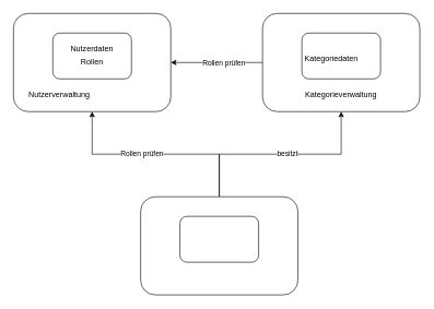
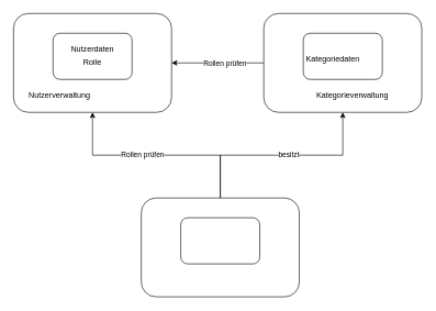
  <mxCell id="0" />
  <mxCell id="1" parent="0" />
  <mxCell id="2" value="" style="rounded=1;whiteSpace=wrap;html=1;" vertex="1" parent="1"><mxGeometry x="20" y="20" width="240" height="150" as="geometry" /></mxCell>
  <mxCell id="3" value="Nutzerverwaltung" style="text;html=1;strokeColor=none;fillColor=none;align=center;verticalAlign=middle;whiteSpace=wrap;rounded=0;" vertex="1" parent="1"><mxGeometry x="40" y="130" width="100" height="30" as="geometry" /></mxCell>
  <mxCell id="4" value="" style="rounded=1;whiteSpace=wrap;html=1;" vertex="1" parent="1"><mxGeometry x="80" y="50" width="120" height="70" as="geometry" /></mxCell>
  <mxCell id="5" value="Nutzerdaten" style="text;html=1;strokeColor=none;fillColor=none;align=center;verticalAlign=middle;whiteSpace=wrap;rounded=0;" vertex="1" parent="1"><mxGeometry x="100" y="60" width="80" height="30" as="geometry" /></mxCell>
  <mxCell id="6" style="edgeStyle=orthogonalEdgeStyle;rounded=0;orthogonalLoop=1;jettySize=auto;html=1;entryX=1;entryY=0.5;entryDx=0;entryDy=0;" edge="1" parent="1" source="8" target="2"><mxGeometry relative="1" as="geometry" /></mxCell>
  <mxCell id="7" value="Rollen prüfen" style="edgeLabel;html=1;align=center;verticalAlign=middle;resizable=0;points=[];" vertex="1" connectable="0" parent="6"><mxGeometry x="0.257" relative="1" as="geometry"><mxPoint x="28" as="offset" /></mxGeometry></mxCell>
  <mxCell id="8" value="" style="rounded=1;whiteSpace=wrap;html=1;" vertex="1" parent="1"><mxGeometry x="400" y="20" width="240" height="150" as="geometry" /></mxCell>
- <mxCell id="9" value="Kategorieverwaltung" style="text;html=1;strokeColor=none;fillColor=none;align=center;verticalAlign=middle;whiteSpace=wrap;rounded=0;" vertex="1" parent="1"><mxGeometry x="460" y="130" width="120" height="30" as="geometry" /></mxCell>
+ <mxCell id="9" value="Kategorieverwaltung" style="text;html=1;strokeColor=none;fillColor=none;align=center;verticalAlign=middle;whiteSpace=wrap;rounded=0;" vertex="1" parent="1"><mxGeometry x="475" y="130" width="120" height="30" as="geometry" /></mxCell>
  <mxCell id="10" value="" style="rounded=1;whiteSpace=wrap;html=1;" vertex="1" parent="1"><mxGeometry x="460" y="50" width="120" height="70" as="geometry" /></mxCell>
  <mxCell id="11" value="Kategoriedaten" style="text;html=1;strokeColor=none;fillColor=none;align=center;verticalAlign=middle;whiteSpace=wrap;rounded=0;" vertex="1" parent="1"><mxGeometry x="465" y="75" width="80" height="30" as="geometry" /></mxCell>
  <mxCell id="12" style="edgeStyle=orthogonalEdgeStyle;rounded=0;orthogonalLoop=1;jettySize=auto;html=1;entryX=0.5;entryY=1;entryDx=0;entryDy=0;" edge="1" parent="1" source="16" target="8"><mxGeometry relative="1" as="geometry" /></mxCell>
  <mxCell id="13" value="besitzt" style="edgeLabel;html=1;align=center;verticalAlign=middle;resizable=0;points=[];" vertex="1" connectable="0" parent="12"><mxGeometry x="0.161" y="1" relative="1" as="geometry"><mxPoint x="-15" as="offset" /></mxGeometry></mxCell>
  <mxCell id="14" style="edgeStyle=orthogonalEdgeStyle;rounded=0;orthogonalLoop=1;jettySize=auto;html=1;" edge="1" parent="1" source="16" target="2"><mxGeometry relative="1" as="geometry" /></mxCell>
  <mxCell id="15" value="Rollen prüfen" style="edgeLabel;html=1;align=center;verticalAlign=middle;resizable=0;points=[];" vertex="1" connectable="0" parent="14"><mxGeometry x="0.268" y="-2" relative="1" as="geometry"><mxPoint x="21" as="offset" /></mxGeometry></mxCell>
  <mxCell id="16" value="" style="rounded=1;whiteSpace=wrap;html=1;" vertex="1" parent="1"><mxGeometry x="214" y="300" width="240" height="150" as="geometry" /></mxCell>
  <mxCell id="17" value="" style="rounded=1;whiteSpace=wrap;html=1;" vertex="1" parent="1"><mxGeometry x="274" y="330" width="120" height="70" as="geometry" /></mxCell>
- <mxCell id="18" value="Rollen" style="text;html=1;strokeColor=none;fillColor=none;align=center;verticalAlign=middle;whiteSpace=wrap;rounded=0;" vertex="1" parent="1"><mxGeometry x="100" y="80" width="80" height="30" as="geometry" /></mxCell>
+ <mxCell id="18" value="Rolle" style="text;html=1;strokeColor=none;fillColor=none;align=center;verticalAlign=middle;whiteSpace=wrap;rounded=0;" vertex="1" parent="1"><mxGeometry x="100" y="80" width="80" height="30" as="geometry" /></mxCell>
